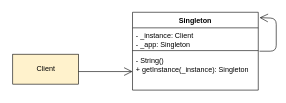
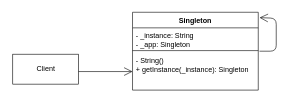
  <mxCell id="0" />
  <mxCell id="1" parent="0" />
- <mxCell id="2" value="Client" style="html=1;fillColor=#fff2cc;" parent="1" vertex="1"><mxGeometry x="20" y="90" width="110" height="50" as="geometry" /></mxCell>
+ <mxCell id="2" value="Client" style="html=1;" parent="1" vertex="1"><mxGeometry x="20" y="90" width="110" height="50" as="geometry" /></mxCell>
  <mxCell id="3" value="Singleton" style="swimlane;fontStyle=1;align=center;verticalAlign=top;childLayout=stackLayout;horizontal=1;startSize=26;horizontalStack=0;resizeParent=1;resizeParentMax=0;resizeLast=0;collapsible=1;marginBottom=0;" parent="1" vertex="1"><mxGeometry x="220" y="20" width="210" height="130" as="geometry"><mxRectangle x="370" y="130" width="90" height="26" as="alternateBounds" /></mxGeometry></mxCell>
- <mxCell id="4" value="- _instance: Client&#10;- _app: Singleton" style="text;strokeColor=none;fillColor=none;align=left;verticalAlign=top;spacingLeft=4;spacingRight=4;overflow=hidden;rotatable=0;points=[[0,0.5],[1,0.5]];portConstraint=eastwest;" parent="3" vertex="1"><mxGeometry y="26" width="210" height="34" as="geometry" /></mxCell>
+ <mxCell id="4" value="- _instance: String&#10;- _app: Singleton" style="text;strokeColor=none;fillColor=none;align=left;verticalAlign=top;spacingLeft=4;spacingRight=4;overflow=hidden;rotatable=0;points=[[0,0.5],[1,0.5]];portConstraint=eastwest;" parent="3" vertex="1"><mxGeometry y="26" width="210" height="34" as="geometry" /></mxCell>
  <mxCell id="5" value="" style="line;strokeWidth=1;fillColor=none;align=left;verticalAlign=middle;spacingTop=-1;spacingLeft=3;spacingRight=3;rotatable=0;labelPosition=right;points=[];portConstraint=eastwest;" parent="3" vertex="1"><mxGeometry y="60" width="210" height="8" as="geometry" /></mxCell>
  <mxCell id="6" value="- String()&#10;+ getInstance(_instance): Singleton" style="text;strokeColor=none;fillColor=none;align=left;verticalAlign=top;spacingLeft=4;spacingRight=4;overflow=hidden;rotatable=0;points=[[0,0.5],[1,0.5]];portConstraint=eastwest;" parent="3" vertex="1"><mxGeometry y="68" width="210" height="62" as="geometry" /></mxCell>
  <mxCell id="7" value="" style="endArrow=open;endFill=1;endSize=12;html=1;edgeStyle=orthogonalEdgeStyle;entryX=1.01;entryY=0.069;entryDx=0;entryDy=0;entryPerimeter=0;" parent="3" target="3" edge="1"><mxGeometry width="160" relative="1" as="geometry"><mxPoint x="212" y="65" as="sourcePoint" /><mxPoint x="220" y="10" as="targetPoint" /><Array as="points"><mxPoint x="240" y="65" /><mxPoint x="240" y="10" /></Array></mxGeometry></mxCell>
  <mxCell id="8" value="" style="endArrow=open;endFill=1;endSize=12;html=1;entryX=0;entryY=0.5;entryDx=0;entryDy=0;" edge="1" parent="1" target="6"><mxGeometry width="160" relative="1" as="geometry"><mxPoint x="130" y="119" as="sourcePoint" /><mxPoint x="320" y="130" as="targetPoint" /></mxGeometry></mxCell>
